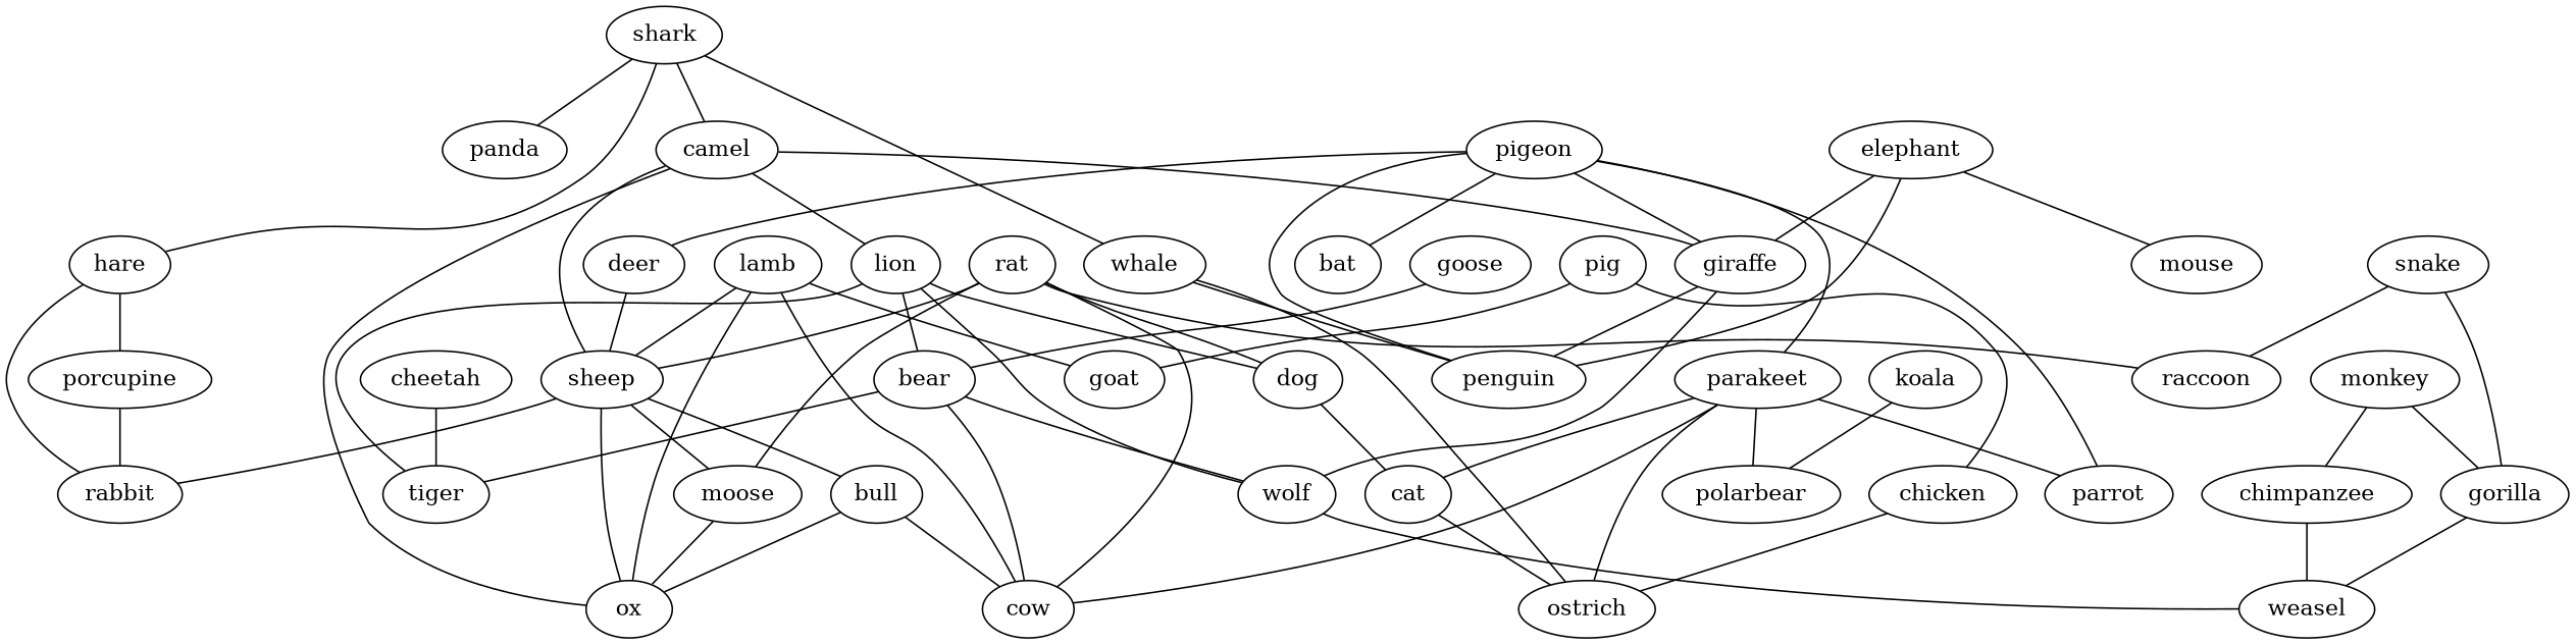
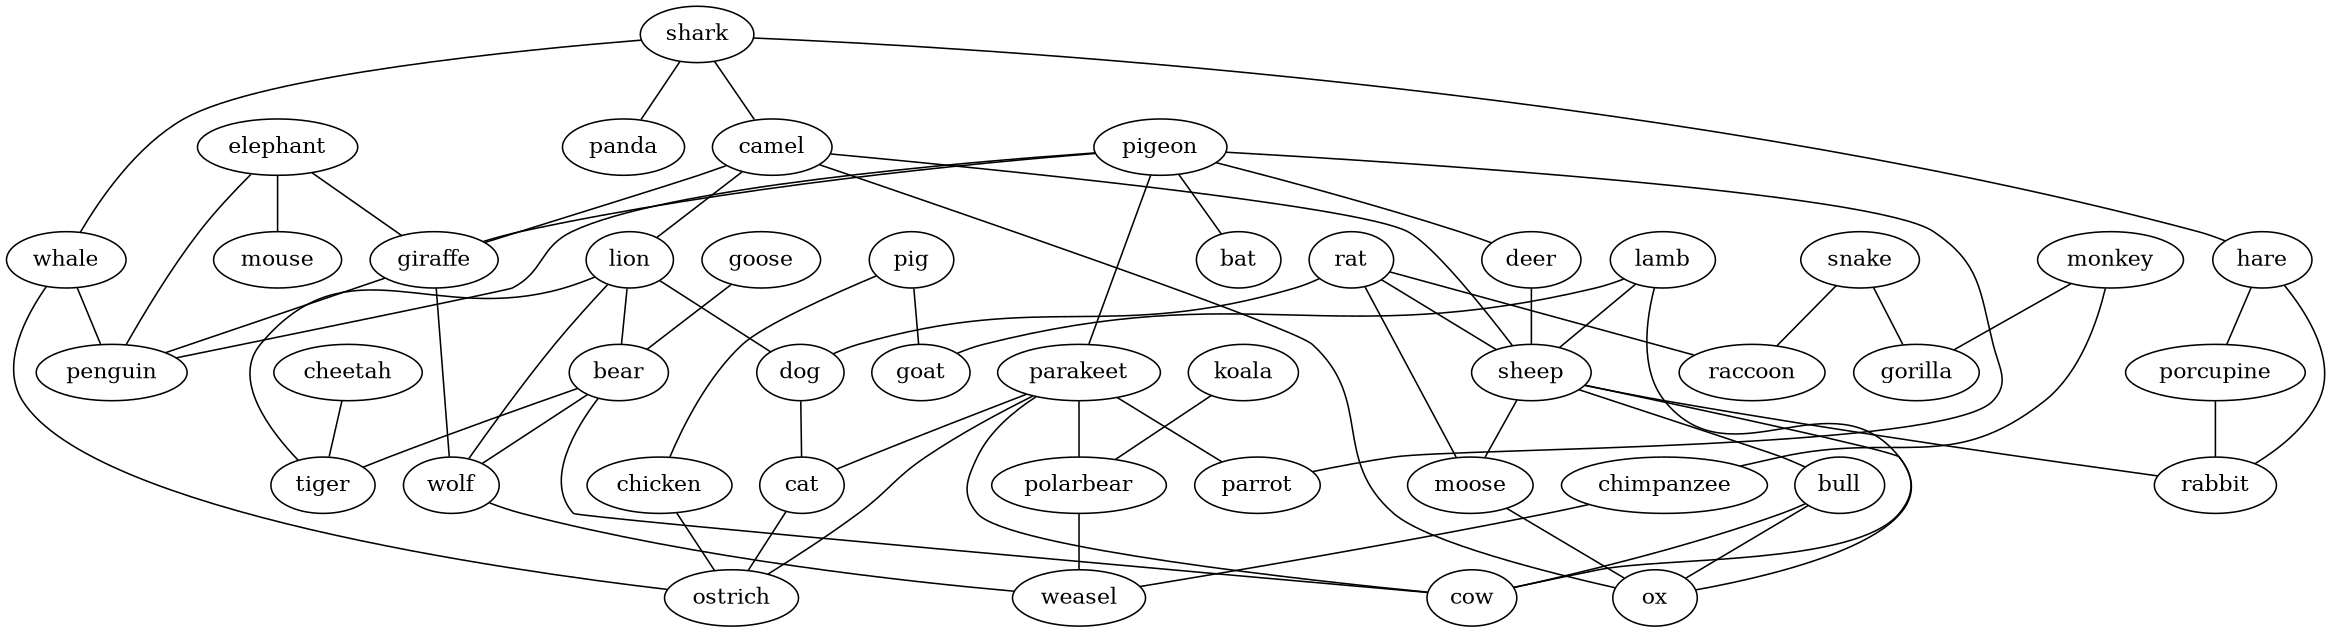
  strict graph {
    edge [weight=1]
    shark
    camel
    hare
    panda
    whale
    lion
    giraffe
    ox
    sheep
    porcupine
    rabbit
    penguin
    ostrich
    bear
    tiger
    dog
    wolf
    bull
    cow
    pigeon
    deer
    parakeet
    bat
    parrot
    polarbear
    cat
    goose
    moose
    snake
    gorilla
    raccoon
    pig
    chicken
    goat
    lamb
    koala
    monkey
    chimpanzee
    weasel
    elephant
    mouse
    cheetah
    rat
    shark -- camel
    shark -- hare
    shark -- panda
    shark -- whale
    camel -- lion
    camel -- giraffe
    camel -- ox
    camel -- sheep
    hare -- porcupine
    hare -- rabbit
    whale -- penguin
    whale -- ostrich
    lion -- bear
    lion -- tiger
    lion -- dog
    lion -- wolf
    giraffe -- penguin
    giraffe -- wolf
    sheep -- ox
    sheep -- rabbit
    sheep -- bull
    sheep -- moose
    porcupine -- rabbit
    bear -- tiger
    bear -- wolf
    bear -- cow
    dog -- cat
    wolf -- weasel
    bull -- ox
    bull -- cow
    pigeon -- giraffe
    pigeon -- penguin
    pigeon -- deer
    pigeon -- parakeet
    pigeon -- bat
    pigeon -- parrot
    deer -- sheep
    parakeet -- ostrich
    parakeet -- cow
    parakeet -- parrot
    parakeet -- polarbear
    parakeet -- cat
-   gorilla -- weasel
+   polarbear -- weasel
    cat -- ostrich
    goose -- bear
    moose -- ox
    snake -- gorilla
    snake -- raccoon
    pig -- chicken
    pig -- goat
    chicken -- ostrich
-   lamb -- ox
    lamb -- sheep
    lamb -- cow
    lamb -- goat
    koala -- polarbear
    monkey -- gorilla
    monkey -- chimpanzee
    chimpanzee -- weasel
    elephant -- giraffe
    elephant -- penguin
    elephant -- mouse
    cheetah -- tiger
    rat -- sheep
    rat -- dog
-   rat -- cow
    rat -- moose
    rat -- raccoon
  }
